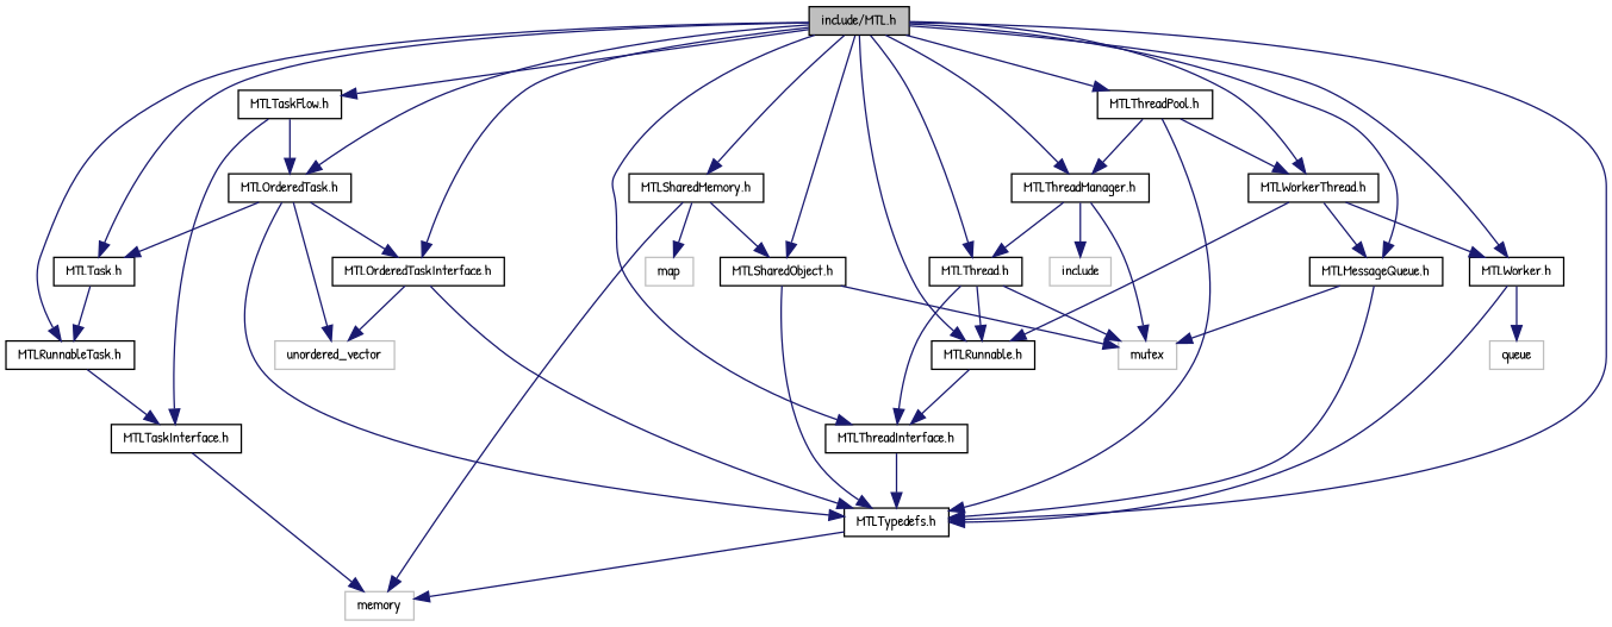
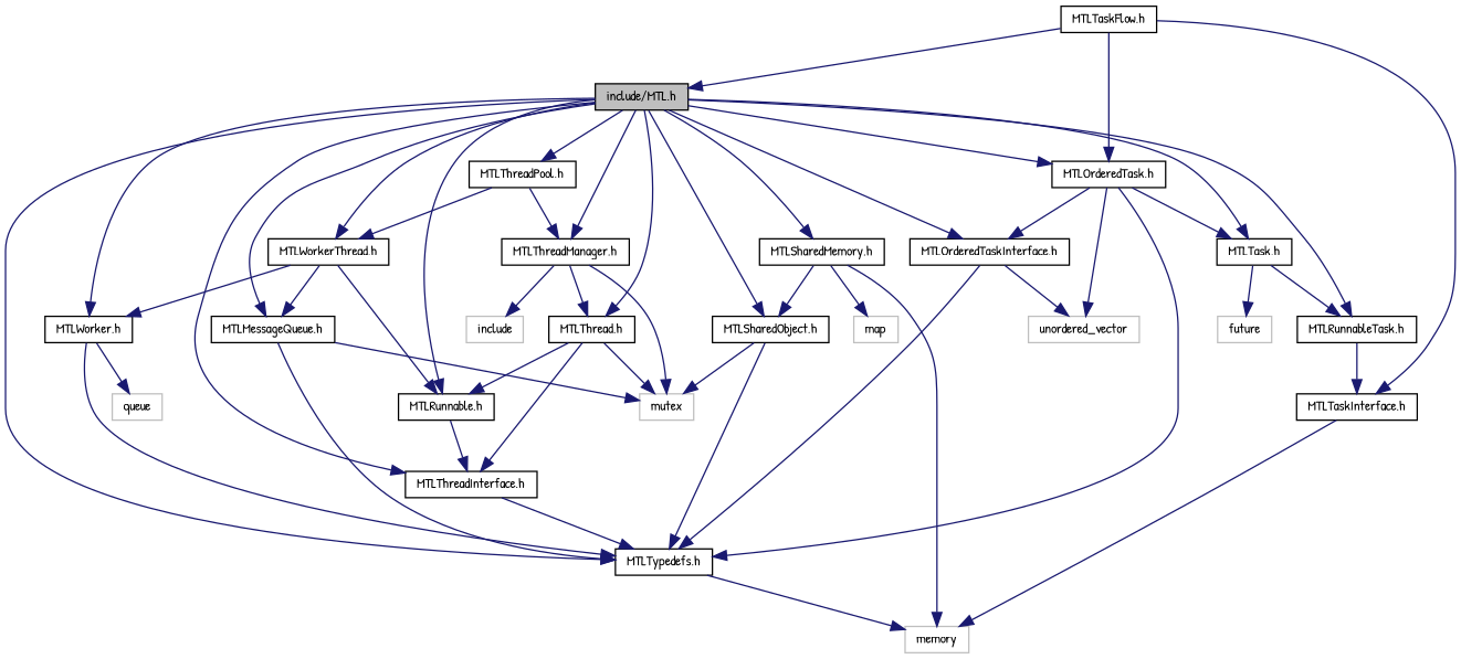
  digraph {
    fontname="Patrick Hand"
    node [color=black fillcolor=white fontname="Patrick Hand" fontsize=10 shape=record style=filled]
    edge [color=midnightblue fontname="Patrick Hand" fontsize=10 labelfontname=Helvetica labelfontsize=10 style=solid]
    n1 [fillcolor=grey75 fontcolor=black height=0.2 label="include/MTL.h" width=0.4]
    n2 [height=0.2 label="MTLMessageQueue.h" width=0.4]
    n3 [height=0.2 label="MTLTypedefs.h" width=0.4]
    n4 [height=0.2 label="MTLOrderedTask.h" width=0.4]
    n5 [height=0.2 label="MTLTask.h" width=0.4]
    n6 [height=0.2 label="MTLRunnableTask.h" width=0.4]
    n7 [height=0.2 label="MTLOrderedTaskInterface.h" width=0.4]
    n8 [height=0.2 label="MTLSharedMemory.h" width=0.4]
    n9 [height=0.2 label="MTLSharedObject.h" width=0.4]
    n10 [height=0.2 label="MTLTaskFlow.h" width=0.4]
    n11 [height=0.2 label="MTLThread.h" width=0.4]
    n12 [height=0.2 label="MTLRunnable.h" width=0.4]
    n13 [height=0.2 label="MTLThreadInterface.h" width=0.4]
    n14 [height=0.2 label="MTLThreadManager.h" width=0.4]
    n15 [height=0.2 label="MTLThreadPool.h" width=0.4]
    n16 [height=0.2 label="MTLWorkerThread.h" width=0.4]
    n17 [height=0.2 label="MTLWorker.h" width=0.4]
    n18 [color=grey75 height=0.2 label=mutex width=0.4]
    n19 [color=grey75 height=0.2 label=memory width=0.4]
    n20 [color=grey75 height=0.2 label=unordered_vector width=0.4]
+   n21 [color=grey75 height=0.2 label=future width=0.4]
    n22 [height=0.2 label="MTLTaskInterface.h" width=0.4]
    n23 [color=grey75 height=0.2 label=map width=0.4]
    n24 [color=grey75 height=0.2 label=include width=0.4]
    n25 [color=grey75 height=0.2 label=queue width=0.4]
    n1 -> n2
    n1 -> n3
    n1 -> n4
    n1 -> n5
    n1 -> n6
    n1 -> n7
    n1 -> n8
    n1 -> n9
-   n1 -> n10
+   n10 -> n1
    n1 -> n11
    n1 -> n12
    n1 -> n13
    n1 -> n14
    n1 -> n15
    n1 -> n16
    n1 -> n17
    n2 -> n3
    n2 -> n18
    n3 -> n19
    n4 -> n3
    n4 -> n5
    n4 -> n7
    n4 -> n20
    n5 -> n6
+   n5 -> n21
    n6 -> n22
    n7 -> n3
    n7 -> n20
    n8 -> n9
    n8 -> n19
    n8 -> n23
    n9 -> n3
    n9 -> n18
    n10 -> n4
    n10 -> n22
    n11 -> n12
    n11 -> n13
    n11 -> n18
    n12 -> n13
    n13 -> n3
    n14 -> n11
    n14 -> n18
    n14 -> n24
-   n15 -> n3
    n15 -> n14
    n15 -> n16
    n16 -> n2
    n16 -> n12
    n16 -> n17
    n17 -> n3
    n17 -> n25
    n22 -> n19
  }
